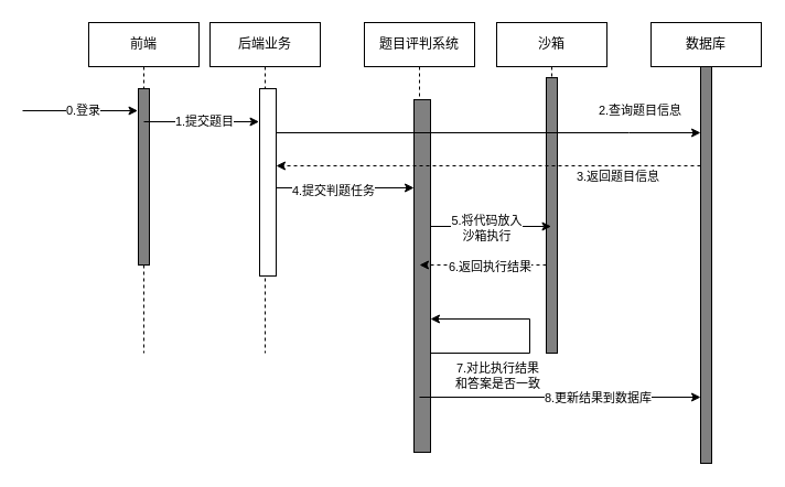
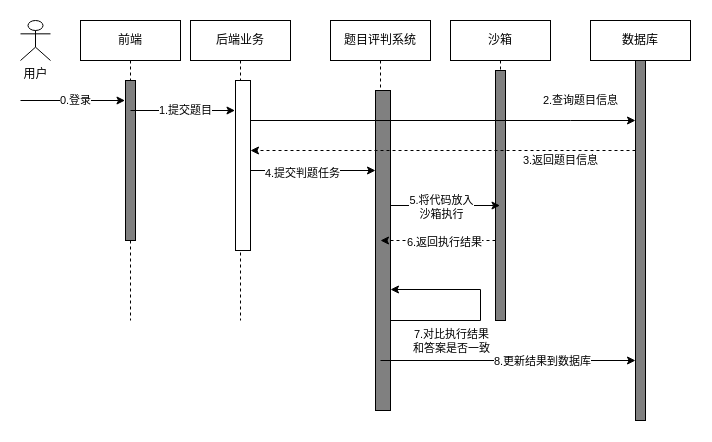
  <mxCell id="0" />
  <mxCell id="1" parent="0" />
  <mxCell id="2" value="后端业务" style="shape=umlLifeline;perimeter=lifelinePerimeter;whiteSpace=wrap;html=1;container=1;dropTarget=0;collapsible=0;recursiveResize=0;outlineConnect=0;portConstraint=eastwest;newEdgeStyle={&quot;edgeStyle&quot;:&quot;elbowEdgeStyle&quot;,&quot;elbow&quot;:&quot;vertical&quot;,&quot;curved&quot;:0,&quot;rounded&quot;:0};" parent="1" vertex="1"><mxGeometry x="190" y="20" width="100" height="300" as="geometry" /></mxCell>
  <mxCell id="3" value="" style="html=1;points=[];perimeter=orthogonalPerimeter;outlineConnect=0;targetShapes=umlLifeline;portConstraint=eastwest;newEdgeStyle={&quot;edgeStyle&quot;:&quot;elbowEdgeStyle&quot;,&quot;elbow&quot;:&quot;vertical&quot;,&quot;curved&quot;:0,&quot;rounded&quot;:0};" parent="2" vertex="1"><mxGeometry x="45" y="60" width="15" height="170" as="geometry" /></mxCell>
+ <mxCell id="4" value="用户" style="shape=umlActor;verticalLabelPosition=bottom;verticalAlign=top;html=1;" parent="1" vertex="1"><mxGeometry y="20" width="30" height="40" as="geometry" x="20" /></mxCell>
  <mxCell id="5" value="题目评判系统" style="shape=umlLifeline;perimeter=lifelinePerimeter;whiteSpace=wrap;html=1;container=1;dropTarget=0;collapsible=0;recursiveResize=0;outlineConnect=0;portConstraint=eastwest;newEdgeStyle={&quot;edgeStyle&quot;:&quot;elbowEdgeStyle&quot;,&quot;elbow&quot;:&quot;vertical&quot;,&quot;curved&quot;:0,&quot;rounded&quot;:0};" parent="1" vertex="1"><mxGeometry x="330" y="20" width="100" height="390" as="geometry" /></mxCell>
  <mxCell id="6" value="" style="html=1;points=[];perimeter=orthogonalPerimeter;outlineConnect=0;targetShapes=umlLifeline;portConstraint=eastwest;newEdgeStyle={&quot;edgeStyle&quot;:&quot;elbowEdgeStyle&quot;,&quot;elbow&quot;:&quot;vertical&quot;,&quot;curved&quot;:0,&quot;rounded&quot;:0};fillColor=#808080;" parent="5" vertex="1"><mxGeometry x="45" y="70" width="15" height="320" as="geometry" /></mxCell>
  <mxCell id="7" value="沙箱" style="shape=umlLifeline;perimeter=lifelinePerimeter;whiteSpace=wrap;html=1;container=1;dropTarget=0;collapsible=0;recursiveResize=0;outlineConnect=0;portConstraint=eastwest;newEdgeStyle={&quot;edgeStyle&quot;:&quot;elbowEdgeStyle&quot;,&quot;elbow&quot;:&quot;vertical&quot;,&quot;curved&quot;:0,&quot;rounded&quot;:0};" parent="1" vertex="1"><mxGeometry x="450" y="20" width="100" height="300" as="geometry" /></mxCell>
  <mxCell id="8" value="" style="html=1;points=[];perimeter=orthogonalPerimeter;outlineConnect=0;targetShapes=umlLifeline;portConstraint=eastwest;newEdgeStyle={&quot;edgeStyle&quot;:&quot;elbowEdgeStyle&quot;,&quot;elbow&quot;:&quot;vertical&quot;,&quot;curved&quot;:0,&quot;rounded&quot;:0};fillColor=#808080;" parent="7" vertex="1"><mxGeometry x="45" y="50" width="10" height="250" as="geometry" /></mxCell>
  <mxCell id="9" value="数据库" style="shape=umlLifeline;perimeter=lifelinePerimeter;whiteSpace=wrap;html=1;container=1;dropTarget=0;collapsible=0;recursiveResize=0;outlineConnect=0;portConstraint=eastwest;newEdgeStyle={&quot;edgeStyle&quot;:&quot;elbowEdgeStyle&quot;,&quot;elbow&quot;:&quot;vertical&quot;,&quot;curved&quot;:0,&quot;rounded&quot;:0};" parent="1" vertex="1"><mxGeometry x="590" y="20" width="100" height="400" as="geometry" /></mxCell>
  <mxCell id="10" value="" style="html=1;points=[];perimeter=orthogonalPerimeter;outlineConnect=0;targetShapes=umlLifeline;portConstraint=eastwest;newEdgeStyle={&quot;edgeStyle&quot;:&quot;elbowEdgeStyle&quot;,&quot;elbow&quot;:&quot;vertical&quot;,&quot;curved&quot;:0,&quot;rounded&quot;:0};fillColor=#808080;" parent="9" vertex="1"><mxGeometry x="45" y="40" width="10" height="360" as="geometry" /></mxCell>
  <mxCell id="11" value="前端" style="shape=umlLifeline;perimeter=lifelinePerimeter;whiteSpace=wrap;html=1;container=1;dropTarget=0;collapsible=0;recursiveResize=0;outlineConnect=0;portConstraint=eastwest;newEdgeStyle={&quot;edgeStyle&quot;:&quot;elbowEdgeStyle&quot;,&quot;elbow&quot;:&quot;vertical&quot;,&quot;curved&quot;:0,&quot;rounded&quot;:0};" parent="1" vertex="1"><mxGeometry x="80" y="20" width="100" height="300" as="geometry" /></mxCell>
  <mxCell id="12" value="" style="html=1;points=[];perimeter=orthogonalPerimeter;outlineConnect=0;targetShapes=umlLifeline;portConstraint=eastwest;newEdgeStyle={&quot;edgeStyle&quot;:&quot;elbowEdgeStyle&quot;,&quot;elbow&quot;:&quot;vertical&quot;,&quot;curved&quot;:0,&quot;rounded&quot;:0};fillColor=#808080;" parent="11" vertex="1"><mxGeometry x="45" y="60" width="10" height="160" as="geometry" /></mxCell>
  <mxCell id="13" value="0.登录" style="edgeStyle=elbowEdgeStyle;rounded=0;orthogonalLoop=1;jettySize=auto;html=1;elbow=horizontal;curved=0;" parent="1" edge="1"><mxGeometry x="0.053" relative="1" as="geometry"><mxPoint y="100" as="sourcePoint" x="20" /><mxPoint x="124.5" y="100" as="targetPoint" /><mxPoint as="offset" /></mxGeometry></mxCell>
  <mxCell id="14" value="2.查询题目信息" style="edgeStyle=elbowEdgeStyle;rounded=0;orthogonalLoop=1;jettySize=auto;html=1;elbow=vertical;curved=0;" parent="1" source="3" target="10" edge="1"><mxGeometry x="0.714" y="20" relative="1" as="geometry"><Array as="points"><mxPoint x="570" y="120" /></Array><mxPoint as="offset" /></mxGeometry></mxCell>
  <mxCell id="15" value="3.返回题目信息" style="edgeStyle=elbowEdgeStyle;rounded=0;orthogonalLoop=1;jettySize=auto;html=1;elbow=vertical;curved=0;dashed=1;" parent="1" edge="1" source="10"><mxGeometry x="-0.61" y="10" relative="1" as="geometry"><mxPoint x="730" y="150" as="sourcePoint" /><mxPoint x="250" y="150" as="targetPoint" /><mxPoint as="offset" /></mxGeometry></mxCell>
  <mxCell id="16" value="1.提交题目" style="edgeStyle=elbowEdgeStyle;rounded=0;orthogonalLoop=1;jettySize=auto;html=1;elbow=horizontal;curved=0;" parent="1" edge="1"><mxGeometry x="0.053" relative="1" as="geometry"><mxPoint x="130" y="110" as="sourcePoint" /><mxPoint x="234.5" y="110" as="targetPoint" /><mxPoint as="offset" /></mxGeometry></mxCell>
  <mxCell id="17" style="edgeStyle=elbowEdgeStyle;rounded=0;orthogonalLoop=1;jettySize=auto;html=1;elbow=vertical;curved=0;" parent="1" source="6" target="7" edge="1"><mxGeometry relative="1" as="geometry" /></mxCell>
  <mxCell id="18" value="5.将代码放入&lt;br&gt;沙箱执行" style="edgeLabel;html=1;align=center;verticalAlign=middle;resizable=0;points=[];" parent="17" vertex="1" connectable="0"><mxGeometry x="-0.092" relative="1" as="geometry"><mxPoint y="1" as="offset" /></mxGeometry></mxCell>
  <mxCell id="19" style="edgeStyle=elbowEdgeStyle;rounded=0;orthogonalLoop=1;jettySize=auto;html=1;elbow=vertical;curved=0;dashed=1;" parent="1" edge="1"><mxGeometry relative="1" as="geometry"><mxPoint x="495" y="240" as="sourcePoint" /><mxPoint x="380" y="240" as="targetPoint" /></mxGeometry></mxCell>
  <mxCell id="20" value="6.返回执行结果" style="edgeLabel;html=1;align=center;verticalAlign=middle;resizable=0;points=[];" parent="19" vertex="1" connectable="0"><mxGeometry x="-0.092" relative="1" as="geometry"><mxPoint y="1" as="offset" /></mxGeometry></mxCell>
  <mxCell id="21" style="edgeStyle=orthogonalEdgeStyle;rounded=0;orthogonalLoop=1;jettySize=auto;html=1;elbow=vertical;" parent="1" target="6" edge="1"><mxGeometry relative="1" as="geometry"><mxPoint x="390" y="289" as="targetPoint" /><mxPoint x="390" y="319" as="sourcePoint" /><Array as="points"><mxPoint x="390" y="320" /><mxPoint x="480" y="320" /><mxPoint x="480" y="289" /></Array></mxGeometry></mxCell>
  <mxCell id="22" value="7.对比执行结果&lt;br&gt;和答案是否一致" style="edgeLabel;html=1;align=center;verticalAlign=middle;resizable=0;points=[];" parent="21" vertex="1" connectable="0"><mxGeometry x="0.557" y="-1" relative="1" as="geometry"><mxPoint x="13" y="52" as="offset" /></mxGeometry></mxCell>
  <mxCell id="23" style="edgeStyle=elbowEdgeStyle;rounded=0;orthogonalLoop=1;jettySize=auto;html=1;elbow=vertical;curved=0;" parent="1" target="10" edge="1"><mxGeometry relative="1" as="geometry"><mxPoint x="380" y="360" as="sourcePoint" /><mxPoint x="629.5" y="360" as="targetPoint" /></mxGeometry></mxCell>
  <mxCell id="24" value="8.更新结果到数据库" style="edgeLabel;html=1;align=center;verticalAlign=middle;resizable=0;points=[];" parent="23" vertex="1" connectable="0"><mxGeometry x="0.263" relative="1" as="geometry"><mxPoint as="offset" /></mxGeometry></mxCell>
  <mxCell id="25" style="edgeStyle=elbowEdgeStyle;rounded=0;orthogonalLoop=1;jettySize=auto;html=1;elbow=vertical;curved=0;" edge="1" parent="1" source="3" target="6"><mxGeometry relative="1" as="geometry" /></mxCell>
  <mxCell id="26" value="4.提交判题任务" style="edgeLabel;html=1;align=center;verticalAlign=middle;resizable=0;points=[];" vertex="1" connectable="0" parent="25"><mxGeometry x="-0.177" y="-2" relative="1" as="geometry"><mxPoint as="offset" /></mxGeometry></mxCell>
